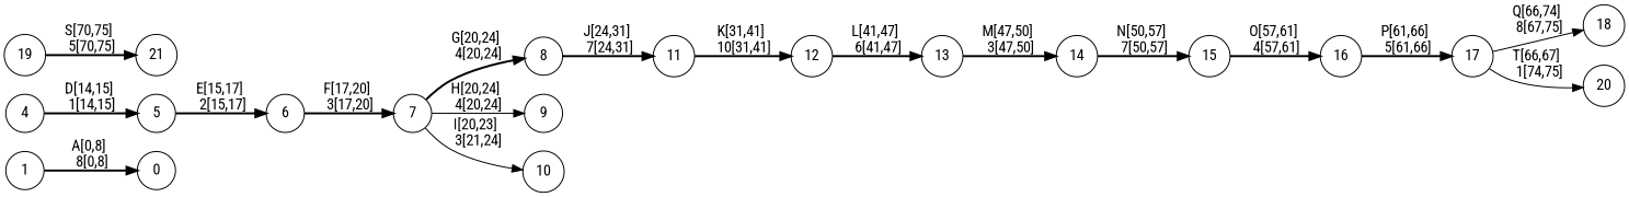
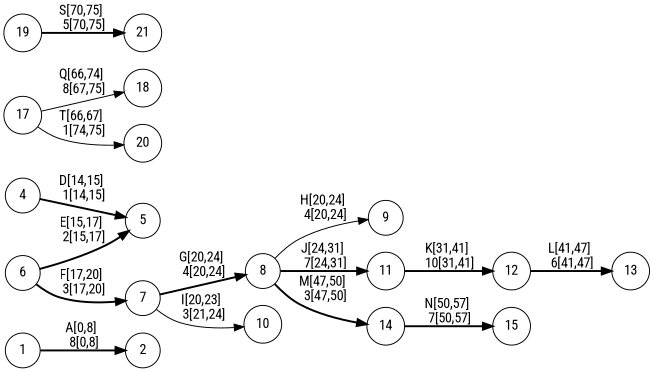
  digraph {
    fontname="Roboto Condensed"
    rankdir=LR
    node [fontname="Roboto Condensed" shape=circle]
    edge [fontname="Roboto Condensed" penwidth=2]
    1
-   2 [label=0]
+   2
    4
    5
    6
    7
    8
    9
    10
    11
    12
    13
    14
    15
-   16
    17
    18
    20
    19
    21
    1 -> 2 [label="A[0,8] \n 8[0,8]"]
    4 -> 5 [label="D[14,15] \n 1[14,15]"]
-   5 -> 6 [label="E[15,17] \n 2[15,17]"]
+   6 -> 5 [label="E[15,17] \n 2[15,17]"]
    6 -> 7 [label="F[17,20] \n 3[17,20]"]
    7 -> 8 [label="G[20,24] \n 4[20,24]"]
-   7 -> 9 [label="H[20,24] \n 4[20,24]" penwidth=""]
+   8 -> 9 [label="H[20,24] \n 4[20,24]" penwidth=""]
    7 -> 10 [label="I[20,23] \n 3[21,24]" penwidth=""]
    8 -> 11 [label="J[24,31] \n 7[24,31]"]
    11 -> 12 [label="K[31,41] \n 10[31,41]"]
    12 -> 13 [label="L[41,47] \n 6[41,47]"]
-   13 -> 14 [label="M[47,50] \n 3[47,50]"]
+   8 -> 14 [label="M[47,50] \n 3[47,50]"]
    14 -> 15 [label="N[50,57] \n 7[50,57]"]
-   15 -> 16 [label="O[57,61] \n 4[57,61]"]
-   16 -> 17 [label="P[61,66] \n 5[61,66]"]
    17 -> 18 [label="Q[66,74] \n 8[67,75]" penwidth=""]
    17 -> 20 [label="T[66,67] \n 1[74,75]" penwidth=""]
    19 -> 21 [label="S[70,75] \n 5[70,75]"]
  }
